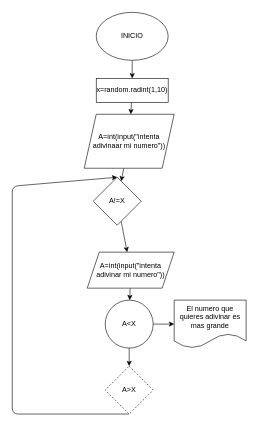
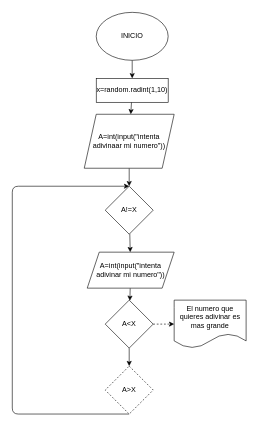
  <mxCell id="0" />
  <mxCell id="1" parent="0" />
  <mxCell id="2" value="" style="edgeStyle=none;html=1;" edge="1" parent="1" source="3" target="5"><mxGeometry relative="1" as="geometry" /></mxCell>
  <mxCell id="3" value="INICIO" style="ellipse;whiteSpace=wrap;html=1;" vertex="1" parent="1"><mxGeometry x="160" y="20" width="120" height="80" as="geometry" /></mxCell>
  <mxCell id="4" value="" style="edgeStyle=none;html=1;" edge="1" parent="1" source="5" target="7"><mxGeometry relative="1" as="geometry" /></mxCell>
  <mxCell id="5" value="x=random.radint(1,10)&lt;br&gt;" style="whiteSpace=wrap;html=1;" vertex="1" parent="1"><mxGeometry x="160" y="130" width="120" height="40" as="geometry" /></mxCell>
  <mxCell id="6" value="" style="edgeStyle=none;html=1;" edge="1" parent="1" source="7" target="9"><mxGeometry relative="1" as="geometry" /></mxCell>
  <mxCell id="7" value="A=int(input(&quot;intenta adivinaar mi numero&quot;))" style="shape=parallelogram;perimeter=parallelogramPerimeter;whiteSpace=wrap;html=1;fixedSize=1;" vertex="1" parent="1"><mxGeometry x="140" y="190" width="150" height="90" as="geometry" /></mxCell>
  <mxCell id="8" value="" style="edgeStyle=none;html=1;" edge="1" parent="1" source="9" target="11"><mxGeometry relative="1" as="geometry" /></mxCell>
- <mxCell id="9" value="A!=X" style="rhombus;whiteSpace=wrap;html=1;" vertex="1" parent="1"><mxGeometry x="155" y="295" width="80" height="80" as="geometry" /></mxCell>
+ <mxCell id="9" value="A!=X" style="rhombus;whiteSpace=wrap;html=1;" vertex="1" parent="1"><mxGeometry x="175" y="310" width="80" height="80" as="geometry" /></mxCell>
  <mxCell id="10" value="" style="edgeStyle=none;html=1;" edge="1" parent="1" source="11" target="14"><mxGeometry relative="1" as="geometry" /></mxCell>
  <mxCell id="11" value="A=int(input(&quot;intenta adivinar mi numero&quot;))" style="shape=parallelogram;perimeter=parallelogramPerimeter;whiteSpace=wrap;html=1;fixedSize=1;" vertex="1" parent="1"><mxGeometry x="145" y="420" width="145" height="60" as="geometry" /></mxCell>
- <mxCell id="12" value="" style="edgeStyle=none;html=1;" edge="1" parent="1" source="14" target="15"><mxGeometry relative="1" as="geometry" /></mxCell>
+ <mxCell id="12" value="" style="edgeStyle=none;html=1;dashed=1;" edge="1" parent="1" source="14" target="15"><mxGeometry relative="1" as="geometry" /></mxCell>
  <mxCell id="13" value="" style="edgeStyle=none;html=1;" edge="1" parent="1" source="14" target="17"><mxGeometry relative="1" as="geometry" /></mxCell>
- <mxCell id="14" value="A&amp;lt;X" style="ellipse;whiteSpace=wrap;html=1;" vertex="1" parent="1"><mxGeometry x="175" y="500" width="80" height="80" as="geometry" /></mxCell>
+ <mxCell id="14" value="A&amp;lt;X" style="rhombus;whiteSpace=wrap;html=1;" vertex="1" parent="1"><mxGeometry x="175" y="500" width="80" height="80" as="geometry" /></mxCell>
  <mxCell id="15" value="El numero que quieres adivinar es mas grande" style="shape=document;whiteSpace=wrap;html=1;boundedLbl=1;" vertex="1" parent="1"><mxGeometry x="290" y="500" width="120" height="80" as="geometry" /></mxCell>
  <mxCell id="16" style="edgeStyle=none;html=1;exitX=0.5;exitY=1;exitDx=0;exitDy=0;entryX=0.5;entryY=0;entryDx=0;entryDy=0;" edge="1" parent="1" source="17" target="9"><mxGeometry relative="1" as="geometry"><mxPoint x="10" y="300" as="targetPoint" /><Array as="points"><mxPoint x="20" y="690" /><mxPoint x="20" y="310" /></Array></mxGeometry></mxCell>
  <mxCell id="17" value="A&amp;gt;X" style="rhombus;whiteSpace=wrap;html=1;dashed=1;" vertex="1" parent="1"><mxGeometry x="175" y="610" width="80" height="80" as="geometry" /></mxCell>
